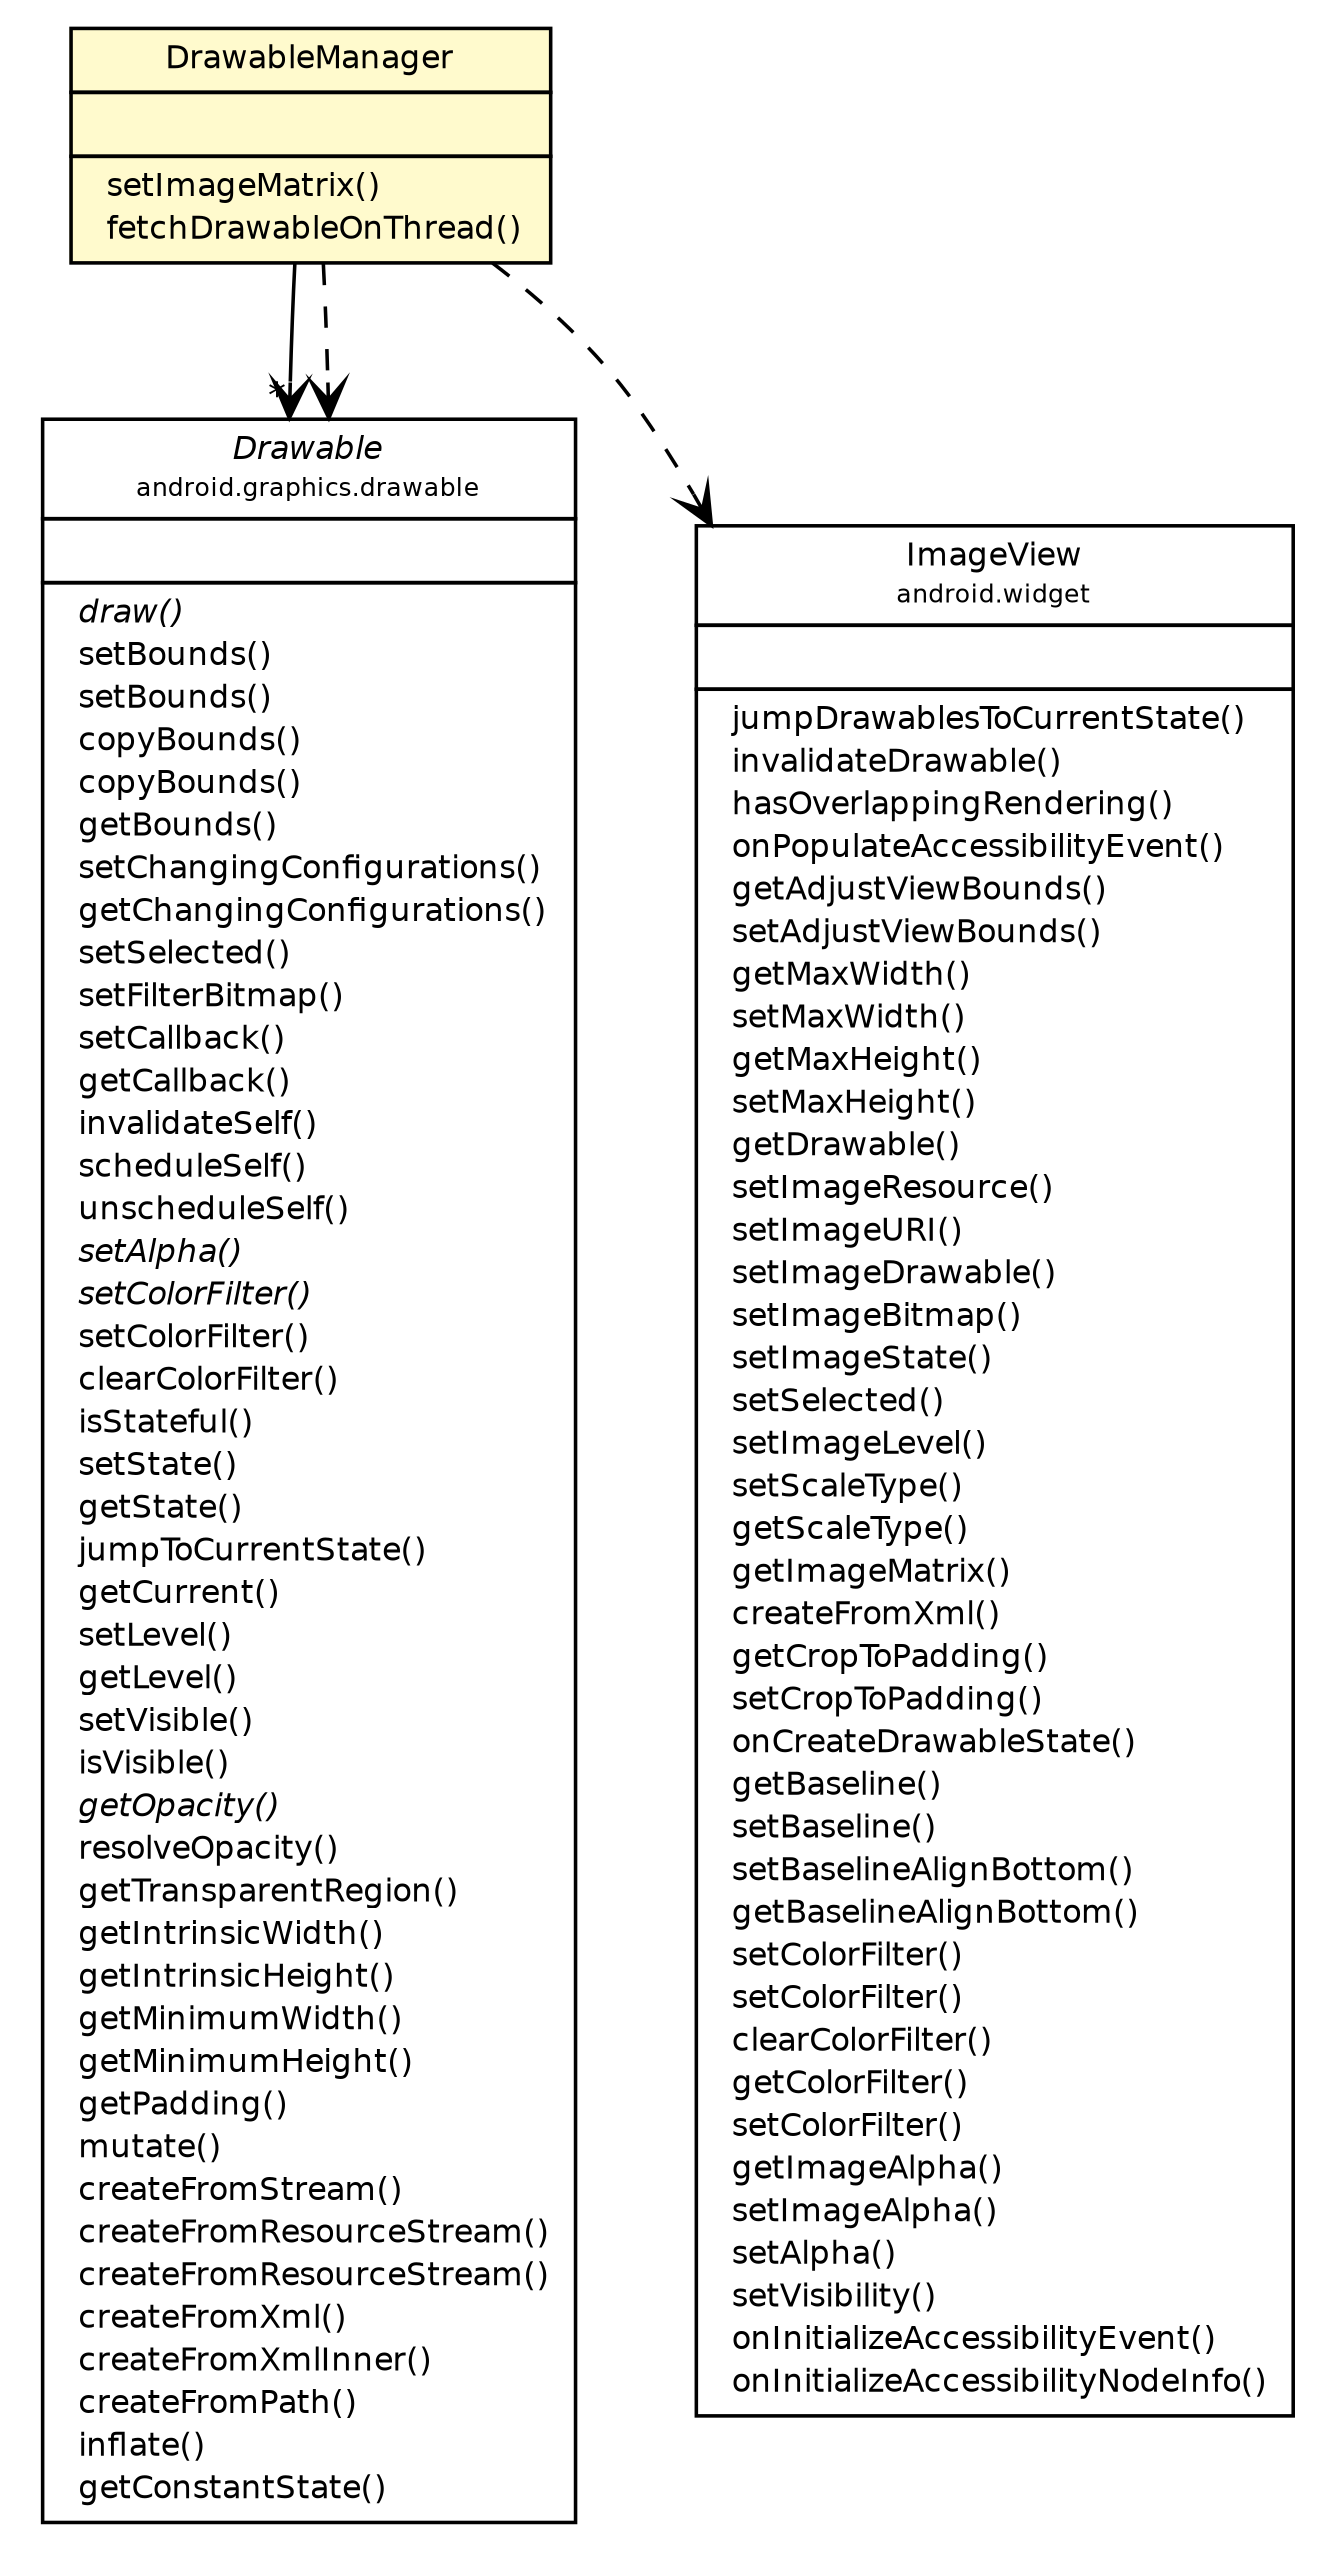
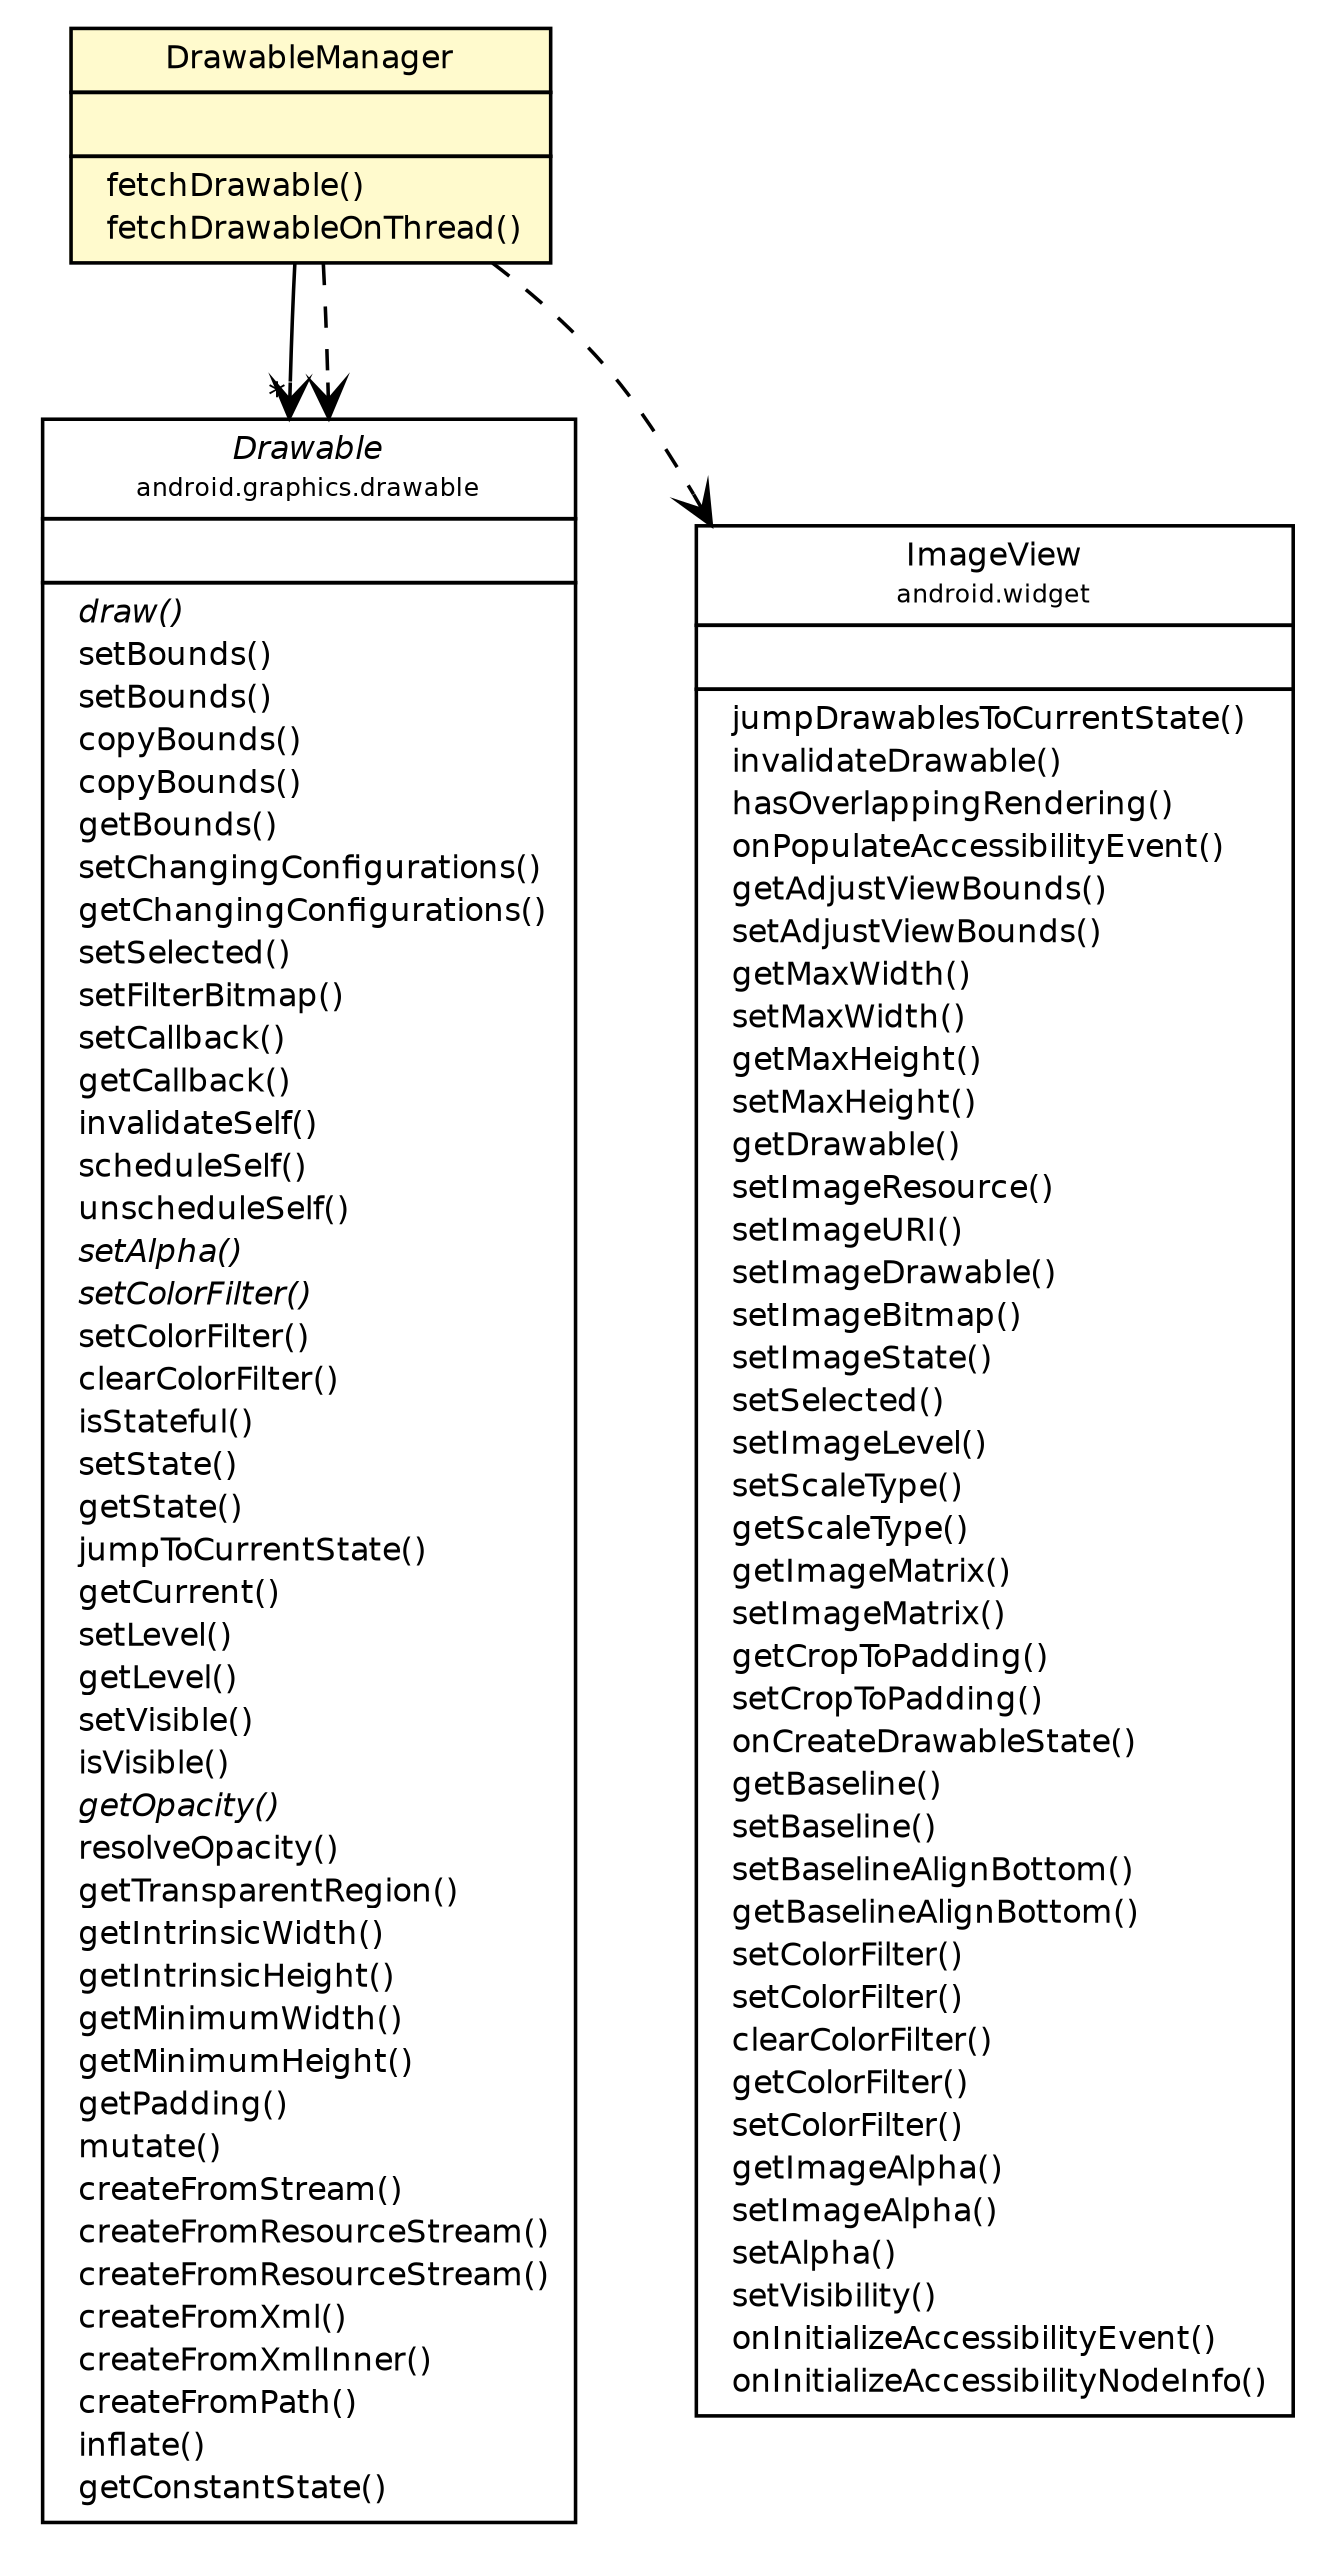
  digraph {
    nodesep=0.25
    ranksep=0.5
    node [fontcolor=black fontname=Helvetica fontsize=9.0 shape=plaintext]
    edge [arrowhead=open color=black fontcolor=black fontname=Helvetica fontsize=10.0 headport=p labelfontname=Helvetica labelfontsize=10 tailport=p style=dashed]
-   n1 [label=<<table title="com.heyzap.sdk.PreMarketDialog.DrawableManager" border="0" cellborder="1" cellspacing="0" cellpadding="2" port="p" bgcolor="lemonChiffon" href="./PreMarketDialog.DrawableManager.html"> 		<tr><td><table border="0" cellspacing="0" cellpadding="1"> <tr><td align="center" balign="center"> DrawableManager </td></tr> 		</table></td></tr> 		<tr><td><table border="0" cellspacing="0" cellpadding="1"> <tr><td align="left" balign="left">  </td></tr> 		</table></td></tr> 		<tr><td><table border="0" cellspacing="0" cellpadding="1"> <tr><td align="left" balign="left">  setImageMatrix() </td></tr> <tr><td align="left" balign="left">  fetchDrawableOnThread() </td></tr> 		</table></td></tr> 		</table>>]
+   n1 [label=<<table title="com.heyzap.sdk.PreMarketDialog.DrawableManager" border="0" cellborder="1" cellspacing="0" cellpadding="2" port="p" bgcolor="lemonChiffon" href="./PreMarketDialog.DrawableManager.html"> 		<tr><td><table border="0" cellspacing="0" cellpadding="1"> <tr><td align="center" balign="center"> DrawableManager </td></tr> 		</table></td></tr> 		<tr><td><table border="0" cellspacing="0" cellpadding="1"> <tr><td align="left" balign="left">  </td></tr> 		</table></td></tr> 		<tr><td><table border="0" cellspacing="0" cellpadding="1"> <tr><td align="left" balign="left">  fetchDrawable() </td></tr> <tr><td align="left" balign="left">  fetchDrawableOnThread() </td></tr> 		</table></td></tr> 		</table>>]
    n2 [label=<<table title="android.graphics.drawable.Drawable" border="0" cellborder="1" cellspacing="0" cellpadding="2" port="p" href="http://java.sun.com/j2se/1.4.2/docs/api/android/graphics/drawable/Drawable.html"> 		<tr><td><table border="0" cellspacing="0" cellpadding="1"> <tr><td align="center" balign="center"><font face="Helvetica-Oblique"> Drawable </font></td></tr> <tr><td align="center" balign="center"><font point-size="7.0"> android.graphics.drawable </font></td></tr> 		</table></td></tr> 		<tr><td><table border="0" cellspacing="0" cellpadding="1"> <tr><td align="left" balign="left">  </td></tr> 		</table></td></tr> 		<tr><td><table border="0" cellspacing="0" cellpadding="1"> <tr><td align="left" balign="left"><font face="Helvetica-Oblique" point-size="9.0">  draw() </font></td></tr> <tr><td align="left" balign="left">  setBounds() </td></tr> <tr><td align="left" balign="left">  setBounds() </td></tr> <tr><td align="left" balign="left">  copyBounds() </td></tr> <tr><td align="left" balign="left">  copyBounds() </td></tr> <tr><td align="left" balign="left">  getBounds() </td></tr> <tr><td align="left" balign="left">  setChangingConfigurations() </td></tr> <tr><td align="left" balign="left">  getChangingConfigurations() </td></tr> <tr><td align="left" balign="left">  setSelected() </td></tr> <tr><td align="left" balign="left">  setFilterBitmap() </td></tr> <tr><td align="left" balign="left">  setCallback() </td></tr> <tr><td align="left" balign="left">  getCallback() </td></tr> <tr><td align="left" balign="left">  invalidateSelf() </td></tr> <tr><td align="left" balign="left">  scheduleSelf() </td></tr> <tr><td align="left" balign="left">  unscheduleSelf() </td></tr> <tr><td align="left" balign="left"><font face="Helvetica-Oblique" point-size="9.0">  setAlpha() </font></td></tr> <tr><td align="left" balign="left"><font face="Helvetica-Oblique" point-size="9.0">  setColorFilter() </font></td></tr> <tr><td align="left" balign="left">  setColorFilter() </td></tr> <tr><td align="left" balign="left">  clearColorFilter() </td></tr> <tr><td align="left" balign="left">  isStateful() </td></tr> <tr><td align="left" balign="left">  setState() </td></tr> <tr><td align="left" balign="left">  getState() </td></tr> <tr><td align="left" balign="left">  jumpToCurrentState() </td></tr> <tr><td align="left" balign="left">  getCurrent() </td></tr> <tr><td align="left" balign="left">  setLevel() </td></tr> <tr><td align="left" balign="left">  getLevel() </td></tr> <tr><td align="left" balign="left">  setVisible() </td></tr> <tr><td align="left" balign="left">  isVisible() </td></tr> <tr><td align="left" balign="left"><font face="Helvetica-Oblique" point-size="9.0">  getOpacity() </font></td></tr> <tr><td align="left" balign="left">  resolveOpacity() </td></tr> <tr><td align="left" balign="left">  getTransparentRegion() </td></tr> <tr><td align="left" balign="left">  getIntrinsicWidth() </td></tr> <tr><td align="left" balign="left">  getIntrinsicHeight() </td></tr> <tr><td align="left" balign="left">  getMinimumWidth() </td></tr> <tr><td align="left" balign="left">  getMinimumHeight() </td></tr> <tr><td align="left" balign="left">  getPadding() </td></tr> <tr><td align="left" balign="left">  mutate() </td></tr> <tr><td align="left" balign="left">  createFromStream() </td></tr> <tr><td align="left" balign="left">  createFromResourceStream() </td></tr> <tr><td align="left" balign="left">  createFromResourceStream() </td></tr> <tr><td align="left" balign="left">  createFromXml() </td></tr> <tr><td align="left" balign="left">  createFromXmlInner() </td></tr> <tr><td align="left" balign="left">  createFromPath() </td></tr> <tr><td align="left" balign="left">  inflate() </td></tr> <tr><td align="left" balign="left">  getConstantState() </td></tr> 		</table></td></tr> 		</table>>]
-   n3 [label=<<table title="android.widget.ImageView" border="0" cellborder="1" cellspacing="0" cellpadding="2" port="p" href="http://java.sun.com/j2se/1.4.2/docs/api/android/widget/ImageView.html"> 		<tr><td><table border="0" cellspacing="0" cellpadding="1"> <tr><td align="center" balign="center"> ImageView </td></tr> <tr><td align="center" balign="center"><font point-size="7.0"> android.widget </font></td></tr> 		</table></td></tr> 		<tr><td><table border="0" cellspacing="0" cellpadding="1"> <tr><td align="left" balign="left">  </td></tr> 		</table></td></tr> 		<tr><td><table border="0" cellspacing="0" cellpadding="1"> <tr><td align="left" balign="left">  jumpDrawablesToCurrentState() </td></tr> <tr><td align="left" balign="left">  invalidateDrawable() </td></tr> <tr><td align="left" balign="left">  hasOverlappingRendering() </td></tr> <tr><td align="left" balign="left">  onPopulateAccessibilityEvent() </td></tr> <tr><td align="left" balign="left">  getAdjustViewBounds() </td></tr> <tr><td align="left" balign="left">  setAdjustViewBounds() </td></tr> <tr><td align="left" balign="left">  getMaxWidth() </td></tr> <tr><td align="left" balign="left">  setMaxWidth() </td></tr> <tr><td align="left" balign="left">  getMaxHeight() </td></tr> <tr><td align="left" balign="left">  setMaxHeight() </td></tr> <tr><td align="left" balign="left">  getDrawable() </td></tr> <tr><td align="left" balign="left">  setImageResource() </td></tr> <tr><td align="left" balign="left">  setImageURI() </td></tr> <tr><td align="left" balign="left">  setImageDrawable() </td></tr> <tr><td align="left" balign="left">  setImageBitmap() </td></tr> <tr><td align="left" balign="left">  setImageState() </td></tr> <tr><td align="left" balign="left">  setSelected() </td></tr> <tr><td align="left" balign="left">  setImageLevel() </td></tr> <tr><td align="left" balign="left">  setScaleType() </td></tr> <tr><td align="left" balign="left">  getScaleType() </td></tr> <tr><td align="left" balign="left">  getImageMatrix() </td></tr> <tr><td align="left" balign="left">  createFromXml() </td></tr> <tr><td align="left" balign="left">  getCropToPadding() </td></tr> <tr><td align="left" balign="left">  setCropToPadding() </td></tr> <tr><td align="left" balign="left">  onCreateDrawableState() </td></tr> <tr><td align="left" balign="left">  getBaseline() </td></tr> <tr><td align="left" balign="left">  setBaseline() </td></tr> <tr><td align="left" balign="left">  setBaselineAlignBottom() </td></tr> <tr><td align="left" balign="left">  getBaselineAlignBottom() </td></tr> <tr><td align="left" balign="left">  setColorFilter() </td></tr> <tr><td align="left" balign="left">  setColorFilter() </td></tr> <tr><td align="left" balign="left">  clearColorFilter() </td></tr> <tr><td align="left" balign="left">  getColorFilter() </td></tr> <tr><td align="left" balign="left">  setColorFilter() </td></tr> <tr><td align="left" balign="left">  getImageAlpha() </td></tr> <tr><td align="left" balign="left">  setImageAlpha() </td></tr> <tr><td align="left" balign="left">  setAlpha() </td></tr> <tr><td align="left" balign="left">  setVisibility() </td></tr> <tr><td align="left" balign="left">  onInitializeAccessibilityEvent() </td></tr> <tr><td align="left" balign="left">  onInitializeAccessibilityNodeInfo() </td></tr> 		</table></td></tr> 		</table>>]
+   n3 [label=<<table title="android.widget.ImageView" border="0" cellborder="1" cellspacing="0" cellpadding="2" port="p" href="http://java.sun.com/j2se/1.4.2/docs/api/android/widget/ImageView.html"> 		<tr><td><table border="0" cellspacing="0" cellpadding="1"> <tr><td align="center" balign="center"> ImageView </td></tr> <tr><td align="center" balign="center"><font point-size="7.0"> android.widget </font></td></tr> 		</table></td></tr> 		<tr><td><table border="0" cellspacing="0" cellpadding="1"> <tr><td align="left" balign="left">  </td></tr> 		</table></td></tr> 		<tr><td><table border="0" cellspacing="0" cellpadding="1"> <tr><td align="left" balign="left">  jumpDrawablesToCurrentState() </td></tr> <tr><td align="left" balign="left">  invalidateDrawable() </td></tr> <tr><td align="left" balign="left">  hasOverlappingRendering() </td></tr> <tr><td align="left" balign="left">  onPopulateAccessibilityEvent() </td></tr> <tr><td align="left" balign="left">  getAdjustViewBounds() </td></tr> <tr><td align="left" balign="left">  setAdjustViewBounds() </td></tr> <tr><td align="left" balign="left">  getMaxWidth() </td></tr> <tr><td align="left" balign="left">  setMaxWidth() </td></tr> <tr><td align="left" balign="left">  getMaxHeight() </td></tr> <tr><td align="left" balign="left">  setMaxHeight() </td></tr> <tr><td align="left" balign="left">  getDrawable() </td></tr> <tr><td align="left" balign="left">  setImageResource() </td></tr> <tr><td align="left" balign="left">  setImageURI() </td></tr> <tr><td align="left" balign="left">  setImageDrawable() </td></tr> <tr><td align="left" balign="left">  setImageBitmap() </td></tr> <tr><td align="left" balign="left">  setImageState() </td></tr> <tr><td align="left" balign="left">  setSelected() </td></tr> <tr><td align="left" balign="left">  setImageLevel() </td></tr> <tr><td align="left" balign="left">  setScaleType() </td></tr> <tr><td align="left" balign="left">  getScaleType() </td></tr> <tr><td align="left" balign="left">  getImageMatrix() </td></tr> <tr><td align="left" balign="left">  setImageMatrix() </td></tr> <tr><td align="left" balign="left">  getCropToPadding() </td></tr> <tr><td align="left" balign="left">  setCropToPadding() </td></tr> <tr><td align="left" balign="left">  onCreateDrawableState() </td></tr> <tr><td align="left" balign="left">  getBaseline() </td></tr> <tr><td align="left" balign="left">  setBaseline() </td></tr> <tr><td align="left" balign="left">  setBaselineAlignBottom() </td></tr> <tr><td align="left" balign="left">  getBaselineAlignBottom() </td></tr> <tr><td align="left" balign="left">  setColorFilter() </td></tr> <tr><td align="left" balign="left">  setColorFilter() </td></tr> <tr><td align="left" balign="left">  clearColorFilter() </td></tr> <tr><td align="left" balign="left">  getColorFilter() </td></tr> <tr><td align="left" balign="left">  setColorFilter() </td></tr> <tr><td align="left" balign="left">  getImageAlpha() </td></tr> <tr><td align="left" balign="left">  setImageAlpha() </td></tr> <tr><td align="left" balign="left">  setAlpha() </td></tr> <tr><td align="left" balign="left">  setVisibility() </td></tr> <tr><td align="left" balign="left">  onInitializeAccessibilityEvent() </td></tr> <tr><td align="left" balign="left">  onInitializeAccessibilityNodeInfo() </td></tr> 		</table></td></tr> 		</table>>]
    n1 -> n2 [headlabel="*" style=""]
    n1 -> n2
    n1 -> n3
  }
